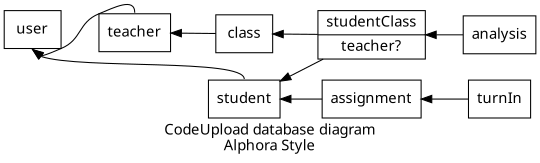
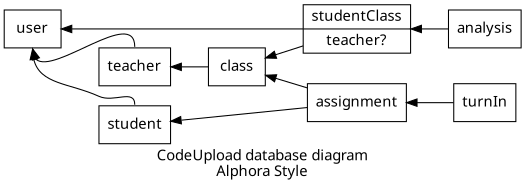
  digraph {
    fontname="Noto Sans"
    label="CodeUpload database diagram\nAlphora Style"
    rankdir=RL
    node [fontname="Noto Sans" shape=record]
    edge [fontname="Noto Sans"]
    student
    user
    class
    teacher
    n5 [label="studentClass|teacher?"]
    turnIn
    assignment
    analysis
    student -> user [headport=s tailport=n]
    class -> teacher
    teacher -> user [headport=s tailport=n]
-   n5 -> student
+   n5 -> user
    n5 -> class
    turnIn -> assignment
    assignment -> student
+   assignment -> class
    analysis -> n5
  }
